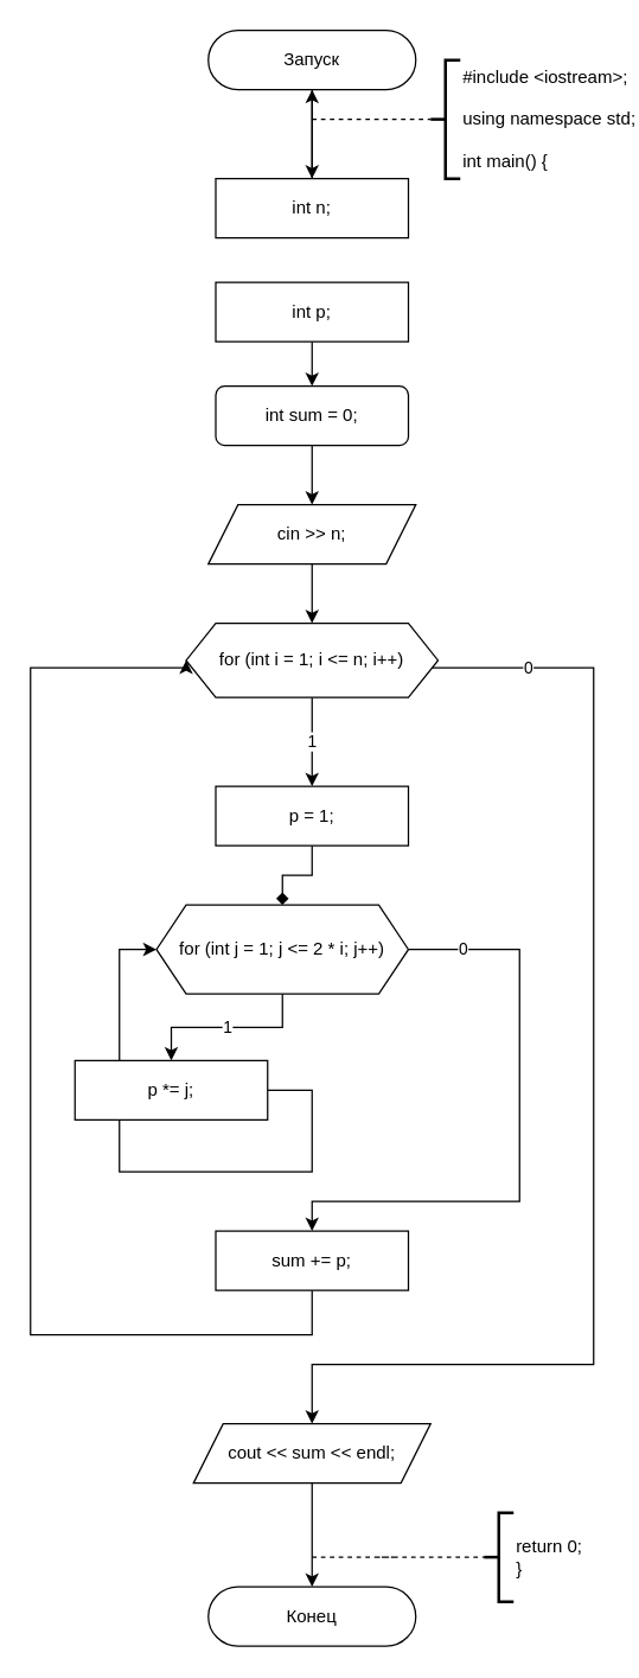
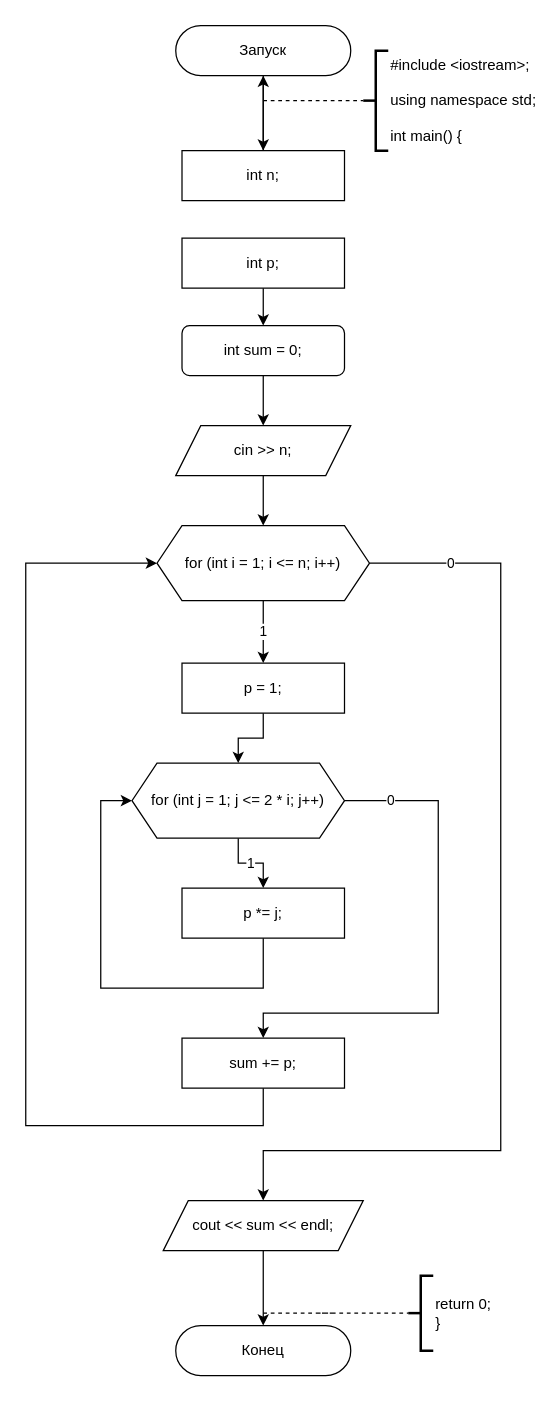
  <mxCell id="0" />
  <mxCell id="1" parent="0" />
  <mxCell id="2" style="edgeStyle=orthogonalEdgeStyle;rounded=0;orthogonalLoop=1;jettySize=auto;html=1;" edge="1" parent="1" source="3"><mxGeometry relative="1" as="geometry"><mxPoint x="210" y="120" as="targetPoint" /></mxGeometry></mxCell>
  <mxCell id="3" value="Запуск" style="rounded=1;whiteSpace=wrap;html=1;arcSize=50;" vertex="1" parent="1"><mxGeometry x="140" y="20" width="140" height="40" as="geometry" /></mxCell>
  <mxCell id="4" value="#include &amp;lt;iostream&amp;gt;;&lt;br&gt;&lt;br&gt;using namespace std;&lt;br&gt;&lt;br&gt;int main() {" style="strokeWidth=2;html=1;shape=mxgraph.flowchart.annotation_2;align=left;labelPosition=right;pointerEvents=1;" vertex="1" parent="1"><mxGeometry x="290" y="40" width="20" height="80" as="geometry" /></mxCell>
  <mxCell id="5" value="" style="endArrow=none;dashed=1;html=1;entryX=0;entryY=0.5;entryDx=0;entryDy=0;entryPerimeter=0;" edge="1" parent="1" target="4"><mxGeometry width="50" height="50" relative="1" as="geometry"><mxPoint x="210" y="80" as="sourcePoint" /><mxPoint x="300" y="70" as="targetPoint" /></mxGeometry></mxCell>
- <mxCell id="6" value="Конец" style="rounded=1;whiteSpace=wrap;html=1;arcSize=50;" vertex="1" parent="1"><mxGeometry x="140" y="1070" width="140" height="40" as="geometry" /></mxCell>
+ <mxCell id="6" value="Конец" style="rounded=1;whiteSpace=wrap;html=1;arcSize=50;" vertex="1" parent="1"><mxGeometry x="140" y="1060" width="140" height="40" as="geometry" /></mxCell>
  <mxCell id="7" value="return 0;&lt;br&gt;}" style="strokeWidth=2;html=1;shape=mxgraph.flowchart.annotation_2;align=left;labelPosition=right;pointerEvents=1;" vertex="1" parent="1"><mxGeometry x="326" y="1020" width="20" height="60" as="geometry" /></mxCell>
  <mxCell id="8" value="" style="endArrow=none;dashed=1;html=1;entryX=0;entryY=0.5;entryDx=0;entryDy=0;entryPerimeter=0;" edge="1" parent="1" target="7"><mxGeometry width="50" height="50" relative="1" as="geometry"><mxPoint x="210" y="1050" as="sourcePoint" /><mxPoint x="326" y="10" as="targetPoint" /><Array as="points"><mxPoint x="270" y="1050" /><mxPoint x="250" y="1050" /></Array></mxGeometry></mxCell>
  <mxCell id="9" style="edgeStyle=orthogonalEdgeStyle;rounded=0;orthogonalLoop=1;jettySize=auto;html=1;" edge="1" parent="1" source="10" target="3"><mxGeometry relative="1" as="geometry" /></mxCell>
  <mxCell id="10" value="int n;" style="rounded=0;whiteSpace=wrap;html=1;" vertex="1" parent="1"><mxGeometry x="145" y="120" width="130" height="40" as="geometry" /></mxCell>
  <mxCell id="11" style="edgeStyle=orthogonalEdgeStyle;rounded=0;orthogonalLoop=1;jettySize=auto;html=1;entryX=0.5;entryY=0;entryDx=0;entryDy=0;" edge="1" parent="1" source="12" target="16"><mxGeometry relative="1" as="geometry" /></mxCell>
  <mxCell id="12" value="int p;" style="rounded=0;whiteSpace=wrap;html=1;" vertex="1" parent="1"><mxGeometry x="145" y="190" width="130" height="40" as="geometry" /></mxCell>
  <mxCell id="13" style="edgeStyle=orthogonalEdgeStyle;rounded=0;orthogonalLoop=1;jettySize=auto;html=1;entryX=0.5;entryY=0;entryDx=0;entryDy=0;" edge="1" parent="1" source="14" target="20"><mxGeometry relative="1" as="geometry" /></mxCell>
  <mxCell id="14" value="cin &amp;gt;&amp;gt; n;" style="shape=parallelogram;perimeter=parallelogramPerimeter;whiteSpace=wrap;html=1;fixedSize=1;" vertex="1" parent="1"><mxGeometry x="140" y="340" width="140" height="40" as="geometry" /></mxCell>
  <mxCell id="15" style="edgeStyle=orthogonalEdgeStyle;rounded=0;orthogonalLoop=1;jettySize=auto;html=1;entryX=0.5;entryY=0;entryDx=0;entryDy=0;" edge="1" parent="1" source="16" target="14"><mxGeometry relative="1" as="geometry" /></mxCell>
  <mxCell id="16" value="int sum = 0;" style="whiteSpace=wrap;html=1;rounded=1;" vertex="1" parent="1"><mxGeometry x="145" y="260" width="130" height="40" as="geometry" /></mxCell>
  <mxCell id="17" style="edgeStyle=orthogonalEdgeStyle;rounded=0;orthogonalLoop=1;jettySize=auto;html=1;entryX=0.5;entryY=0;entryDx=0;entryDy=0;exitX=0.5;exitY=1;exitDx=0;exitDy=0;" edge="1" parent="1" source="30" target="6"><mxGeometry relative="1" as="geometry"><mxPoint x="210" y="970" as="sourcePoint" /></mxGeometry></mxCell>
  <mxCell id="18" value="1" style="edgeStyle=orthogonalEdgeStyle;rounded=0;orthogonalLoop=1;jettySize=auto;html=1;entryX=0.5;entryY=0;entryDx=0;entryDy=0;" edge="1" parent="1" source="20" target="22"><mxGeometry relative="1" as="geometry" /></mxCell>
  <mxCell id="19" value="0" style="edgeStyle=orthogonalEdgeStyle;rounded=0;orthogonalLoop=1;jettySize=auto;html=1;entryX=0.5;entryY=0;entryDx=0;entryDy=0;" edge="1" parent="1" source="20" target="30"><mxGeometry x="-0.839" relative="1" as="geometry"><mxPoint x="210" y="930" as="targetPoint" /><Array as="points"><mxPoint x="400" y="450" /><mxPoint x="400" y="920" /><mxPoint x="210" y="920" /></Array><mxPoint as="offset" /></mxGeometry></mxCell>
- <mxCell id="20" value="for (int i = 1; i &lt;= n; i++)" style="shape=hexagon;perimeter=hexagonPerimeter2;whiteSpace=wrap;html=1;fixedSize=1;" vertex="1" parent="1"><mxGeometry x="125" y="420" width="170" height="50" as="geometry" /></mxCell>
- <mxCell id="21" style="edgeStyle=orthogonalEdgeStyle;rounded=0;orthogonalLoop=1;jettySize=auto;html=1;entryX=0.5;entryY=0;entryDx=0;entryDy=0;endArrow=diamond;" edge="1" parent="1" source="22" target="25"><mxGeometry relative="1" as="geometry" /></mxCell>
+ <mxCell id="20" value="for (int i = 1; i &lt;= n; i++)" style="shape=hexagon;perimeter=hexagonPerimeter2;whiteSpace=wrap;html=1;fixedSize=1;" vertex="1" parent="1"><mxGeometry x="125" y="420" width="170" height="60" as="geometry" /></mxCell>
+ <mxCell id="21" style="edgeStyle=orthogonalEdgeStyle;rounded=0;orthogonalLoop=1;jettySize=auto;html=1;entryX=0.5;entryY=0;entryDx=0;entryDy=0;" edge="1" parent="1" source="22" target="25"><mxGeometry relative="1" as="geometry" /></mxCell>
  <mxCell id="22" value="p = 1;" style="rounded=0;whiteSpace=wrap;html=1;" vertex="1" parent="1"><mxGeometry x="145" y="530" width="130" height="40" as="geometry" /></mxCell>
  <mxCell id="23" value="1" style="edgeStyle=orthogonalEdgeStyle;rounded=0;orthogonalLoop=1;jettySize=auto;html=1;entryX=0.5;entryY=0;entryDx=0;entryDy=0;" edge="1" parent="1" source="25" target="27"><mxGeometry relative="1" as="geometry" /></mxCell>
  <mxCell id="24" value="0" style="edgeStyle=orthogonalEdgeStyle;rounded=0;orthogonalLoop=1;jettySize=auto;html=1;entryX=0.5;entryY=0;entryDx=0;entryDy=0;" edge="1" parent="1" source="25" target="29"><mxGeometry x="-0.818" relative="1" as="geometry"><mxPoint x="340" y="820" as="targetPoint" /><Array as="points"><mxPoint x="350" y="640" /><mxPoint x="350" y="810" /><mxPoint x="210" y="810" /></Array><mxPoint as="offset" /></mxGeometry></mxCell>
  <mxCell id="25" value="for (int j = 1; j &amp;lt;= 2 * i; j++)" style="shape=hexagon;perimeter=hexagonPerimeter2;whiteSpace=wrap;html=1;fixedSize=1;" vertex="1" parent="1"><mxGeometry x="105" y="610" width="170" height="60" as="geometry" /></mxCell>
  <mxCell id="26" style="edgeStyle=orthogonalEdgeStyle;rounded=0;orthogonalLoop=1;jettySize=auto;html=1;entryX=0;entryY=0.5;entryDx=0;entryDy=0;" edge="1" parent="1" source="27" target="25"><mxGeometry relative="1" as="geometry"><mxPoint x="80" y="640" as="targetPoint" /><Array as="points"><mxPoint x="210" y="790" /><mxPoint x="80" y="790" /><mxPoint x="80" y="640" /></Array></mxGeometry></mxCell>
- <mxCell id="27" value="p *= j;" style="rounded=0;whiteSpace=wrap;html=1;" vertex="1" parent="1"><mxGeometry x="50" y="715" width="130" height="40" as="geometry" /></mxCell>
+ <mxCell id="27" value="p *= j;" style="rounded=0;whiteSpace=wrap;html=1;" vertex="1" parent="1"><mxGeometry x="145" y="710" width="130" height="40" as="geometry" /></mxCell>
  <mxCell id="28" style="edgeStyle=orthogonalEdgeStyle;rounded=0;orthogonalLoop=1;jettySize=auto;html=1;entryX=0;entryY=0.5;entryDx=0;entryDy=0;" edge="1" parent="1" source="29" target="20"><mxGeometry relative="1" as="geometry"><mxPoint x="20" y="760" as="targetPoint" /><Array as="points"><mxPoint x="210" y="900" /><mxPoint x="20" y="900" /><mxPoint x="20" y="450" /></Array></mxGeometry></mxCell>
  <mxCell id="29" value="sum += p;" style="rounded=0;whiteSpace=wrap;html=1;" vertex="1" parent="1"><mxGeometry x="145" y="830" width="130" height="40" as="geometry" /></mxCell>
  <mxCell id="30" value="cout &amp;lt;&amp;lt; sum &amp;lt;&amp;lt; endl;" style="shape=parallelogram;perimeter=parallelogramPerimeter;whiteSpace=wrap;html=1;fixedSize=1;" vertex="1" parent="1"><mxGeometry x="130" y="960" width="160" height="40" as="geometry" /></mxCell>
